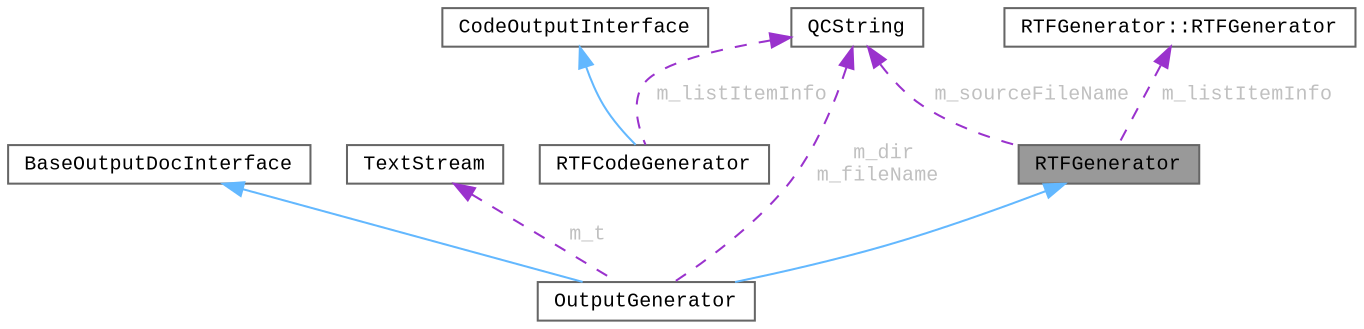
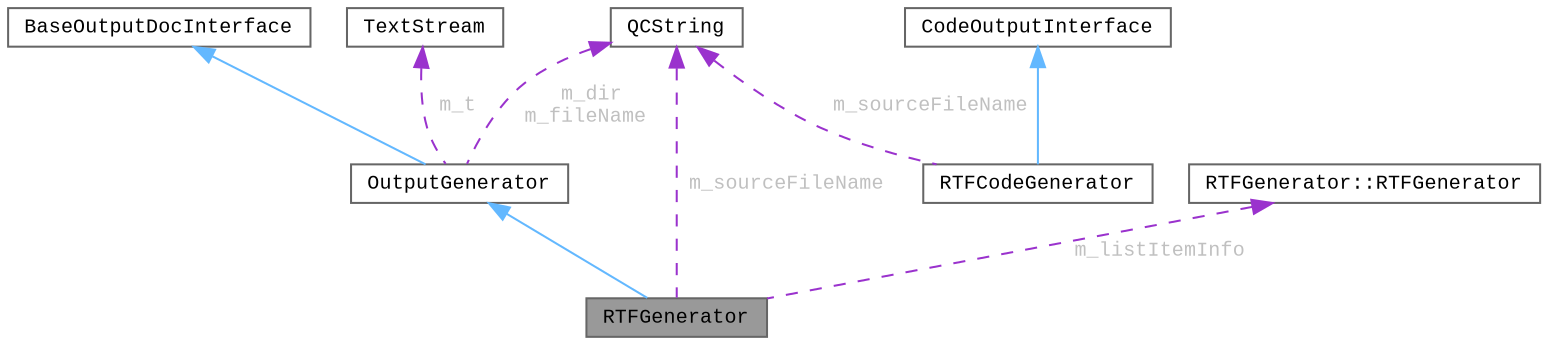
  digraph {
    fontname="Liberation Mono"
    node [color=gray40 fillcolor=white fontname="Liberation Mono" fontsize=10 shape=box style=filled]
    edge [color=darkorchid3 dir=back fontname="Liberation Mono" fontsize=10 labelfontname=Helvetica labelfontsize=10 style=dashed fontcolor=grey]
    n1 [fillcolor=grey60 fontcolor=black height=0.2 label=RTFGenerator width=0.4]
    n2 [height=0.2 label=OutputGenerator width=0.4]
    n3 [height=0.2 label=BaseOutputDocInterface width=0.4]
    n4 [height=0.2 label=TextStream width=0.4]
    n5 [height=0.2 label=RTFCodeGenerator width=0.4]
    n6 [height=0.2 label=QCString width=0.4]
    n7 [height=0.2 label="RTFGenerator::RTFGenerator" width=0.4]
    n8 [height=0.2 label=CodeOutputInterface width=0.4]
-   n1 -> n2 [color=steelblue1 style=solid fontcolor=""]
+   n2 -> n1 [color=steelblue1 style=solid fontcolor=""]
    n3 -> n2 [color=steelblue1 style=solid fontcolor=""]
    n4 -> n2 [label=" m_t"]
    n6 -> n1 [label=" m_sourceFileName"]
    n6 -> n2 [label=" m_dir\nm_fileName"]
-   n6 -> n5 [label=" m_listItemInfo"]
+   n6 -> n5 [label=" m_sourceFileName"]
    n7 -> n1 [label=" m_listItemInfo"]
    n8 -> n5 [color=steelblue1 style=solid fontcolor=""]
  }
